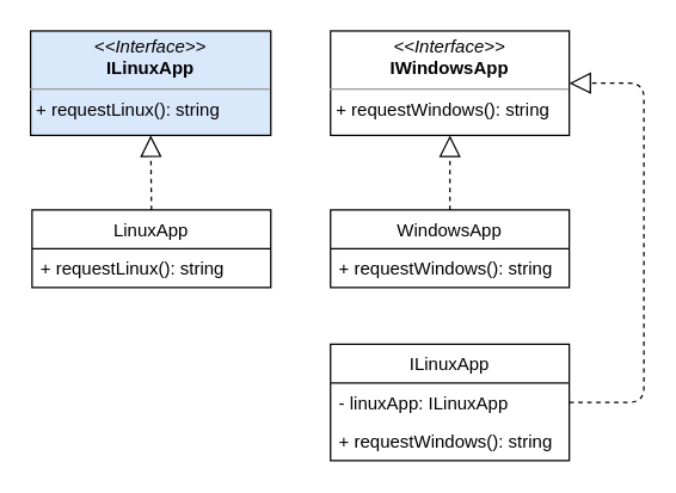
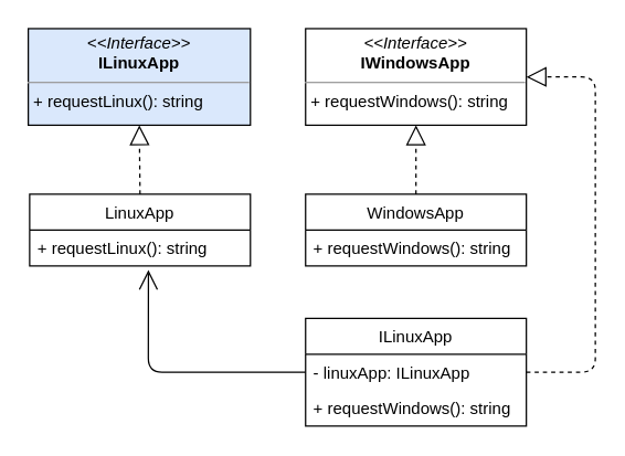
  <mxCell id="0" />
  <mxCell id="1" parent="0" />
  <mxCell id="2" style="edgeStyle=orthogonalEdgeStyle;rounded=0;orthogonalLoop=1;jettySize=auto;html=1;" parent="1" edge="1"><mxGeometry relative="1" as="geometry"><Array as="points"><mxPoint x="124" y="100" /><mxPoint x="124" y="100" /></Array><mxPoint x="124" y="120" as="sourcePoint" /></mxGeometry></mxCell>
  <mxCell id="3" style="edgeStyle=orthogonalEdgeStyle;rounded=0;orthogonalLoop=1;jettySize=auto;html=1;entryX=0.5;entryY=1;entryDx=0;entryDy=0;" parent="1" edge="1"><mxGeometry relative="1" as="geometry"><Array as="points"><mxPoint x="361" y="90" /><mxPoint x="124" y="90" /></Array><mxPoint x="124" y="60" as="targetPoint" /></mxGeometry></mxCell>
  <mxCell id="4" value="&lt;p style=&quot;margin: 0px ; margin-top: 4px ; text-align: center&quot;&gt;&lt;i&gt;&amp;lt;&amp;lt;Interface&amp;gt;&amp;gt;&lt;/i&gt;&lt;br&gt;&lt;b&gt;IWindowsApp&lt;/b&gt;&lt;/p&gt;&lt;hr size=&quot;1&quot;&gt;&lt;p style=&quot;margin: 0px ; margin-left: 4px&quot;&gt;&lt;span&gt;+ requestWindows(): string&lt;/span&gt;&lt;br&gt;&lt;/p&gt;" style="verticalAlign=top;align=left;overflow=fill;fontSize=12;fontFamily=Helvetica;html=1;" vertex="1" parent="1"><mxGeometry x="221" y="20" width="160" height="70" as="geometry" /></mxCell>
  <mxCell id="5" value="&lt;p style=&quot;margin: 0px ; margin-top: 4px ; text-align: center&quot;&gt;&lt;i&gt;&amp;lt;&amp;lt;Interface&amp;gt;&amp;gt;&lt;/i&gt;&lt;br&gt;&lt;b&gt;ILinuxApp&lt;/b&gt;&lt;/p&gt;&lt;hr size=&quot;1&quot;&gt;&lt;p style=&quot;margin: 0px ; margin-left: 4px&quot;&gt;&lt;span&gt;+ requestLinux(): string&lt;/span&gt;&lt;br&gt;&lt;/p&gt;" style="verticalAlign=top;align=left;overflow=fill;fontSize=12;fontFamily=Helvetica;html=1;fillColor=#dae8fc;" vertex="1" parent="1"><mxGeometry x="20" y="20" width="161" height="70" as="geometry" /></mxCell>
  <mxCell id="6" value="WindowsApp" style="swimlane;fontStyle=0;childLayout=stackLayout;horizontal=1;startSize=26;fillColor=none;horizontalStack=0;resizeParent=1;resizeParentMax=0;resizeLast=0;collapsible=1;marginBottom=0;" vertex="1" parent="1"><mxGeometry x="221" y="140" width="160" height="52" as="geometry" /></mxCell>
  <mxCell id="7" value="+ requestWindows(): string" style="text;strokeColor=none;fillColor=none;align=left;verticalAlign=top;spacingLeft=4;spacingRight=4;overflow=hidden;rotatable=0;points=[[0,0.5],[1,0.5]];portConstraint=eastwest;" vertex="1" parent="6"><mxGeometry y="26" width="160" height="26" as="geometry" /></mxCell>
  <mxCell id="8" value="LinuxApp" style="swimlane;fontStyle=0;childLayout=stackLayout;horizontal=1;startSize=26;fillColor=none;horizontalStack=0;resizeParent=1;resizeParentMax=0;resizeLast=0;collapsible=1;marginBottom=0;" vertex="1" parent="1"><mxGeometry x="21" y="140" width="160" height="52" as="geometry" /></mxCell>
  <mxCell id="9" value="+ requestLinux(): string" style="text;strokeColor=none;fillColor=none;align=left;verticalAlign=top;spacingLeft=4;spacingRight=4;overflow=hidden;rotatable=0;points=[[0,0.5],[1,0.5]];portConstraint=eastwest;" vertex="1" parent="8"><mxGeometry y="26" width="160" height="26" as="geometry" /></mxCell>
  <mxCell id="10" value="" style="endArrow=block;dashed=1;endFill=0;endSize=12;html=1;entryX=0.5;entryY=1;entryDx=0;entryDy=0;exitX=0.5;exitY=0;exitDx=0;exitDy=0;" edge="1" parent="1" source="6" target="4"><mxGeometry width="160" relative="1" as="geometry"><mxPoint x="121" y="240" as="sourcePoint" /><mxPoint x="281" y="240" as="targetPoint" /></mxGeometry></mxCell>
  <mxCell id="11" value="" style="endArrow=block;dashed=1;endFill=0;endSize=12;html=1;entryX=0.5;entryY=1;entryDx=0;entryDy=0;exitX=0.5;exitY=0;exitDx=0;exitDy=0;" edge="1" parent="1" source="8" target="5"><mxGeometry width="160" relative="1" as="geometry"><mxPoint x="121" y="240" as="sourcePoint" /><mxPoint x="281" y="240" as="targetPoint" /></mxGeometry></mxCell>
  <mxCell id="12" value="ILinuxApp" style="swimlane;fontStyle=0;childLayout=stackLayout;horizontal=1;startSize=26;fillColor=none;horizontalStack=0;resizeParent=1;resizeParentMax=0;resizeLast=0;collapsible=1;marginBottom=0;" vertex="1" parent="1"><mxGeometry x="221" y="230" width="160" height="78" as="geometry" /></mxCell>
  <mxCell id="13" value="- linuxApp: ILinuxApp" style="text;strokeColor=none;fillColor=none;align=left;verticalAlign=top;spacingLeft=4;spacingRight=4;overflow=hidden;rotatable=0;points=[[0,0.5],[1,0.5]];portConstraint=eastwest;" vertex="1" parent="12"><mxGeometry y="26" width="160" height="26" as="geometry" /></mxCell>
  <mxCell id="14" value="+ requestWindows(): string" style="text;strokeColor=none;fillColor=none;align=left;verticalAlign=top;spacingLeft=4;spacingRight=4;overflow=hidden;rotatable=0;points=[[0,0.5],[1,0.5]];portConstraint=eastwest;" vertex="1" parent="12"><mxGeometry y="52" width="160" height="26" as="geometry" /></mxCell>
  <mxCell id="15" value="" style="endArrow=block;dashed=1;endFill=0;endSize=12;html=1;entryX=1;entryY=0.5;entryDx=0;entryDy=0;exitX=1;exitY=0.5;exitDx=0;exitDy=0;" edge="1" parent="1" source="13" target="4"><mxGeometry width="160" relative="1" as="geometry"><mxPoint x="131" y="240" as="sourcePoint" /><mxPoint x="291" y="240" as="targetPoint" /><Array as="points"><mxPoint x="431" y="269" /><mxPoint x="431" y="55" /></Array></mxGeometry></mxCell>
+ <mxCell id="16" value="" style="endArrow=open;endFill=1;endSize=12;html=1;entryX=0.538;entryY=1.115;entryDx=0;entryDy=0;entryPerimeter=0;exitX=0;exitY=0.5;exitDx=0;exitDy=0;" edge="1" parent="1" source="13" target="9"><mxGeometry width="160" relative="1" as="geometry"><mxPoint x="35" y="300" as="sourcePoint" /><mxPoint x="195" y="300" as="targetPoint" /><Array as="points"><mxPoint x="107" y="269" /></Array></mxGeometry></mxCell>
